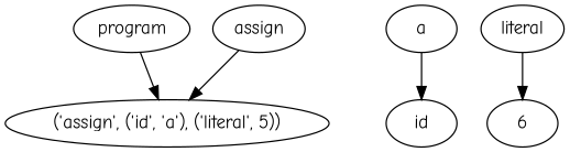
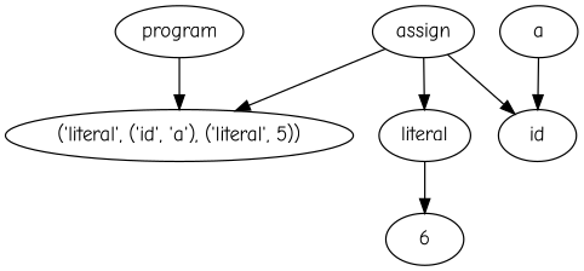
  digraph {
    fontname="Comic Neue"
    node [fontname="Comic Neue"]
    edge [fontname="Comic Neue"]
    n1 [label=program]
-   n2 [label="('assign', ('id', 'a'), ('literal', 5))"]
+   n2 [label="('literal', ('id', 'a'), ('literal', 5))"]
    n3 [label=assign]
    n4 [label=id]
    n5 [label=literal]
    n6 [label=6]
    n7 [label=a]
    n1 -> n2
    n3 -> n2
+   n3 -> n4
+   n3 -> n5
    n5 -> n6
    n7 -> n4
  }
